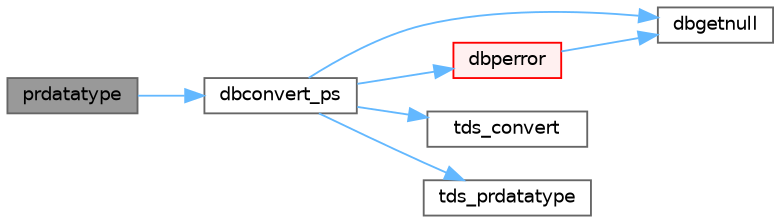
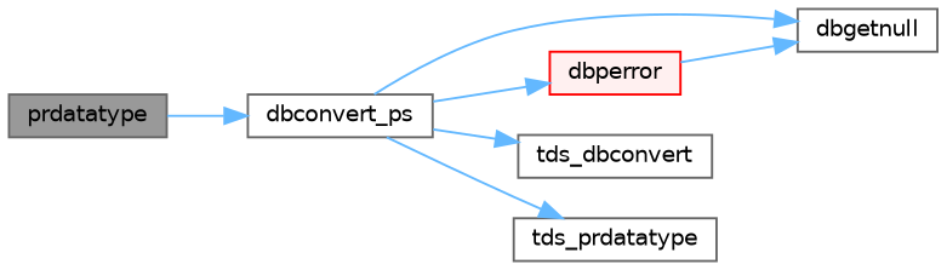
  digraph {
    rankdir=LR
    node [color=grey40 fillcolor=white fontname=Helvetica fontsize=10 shape=box style=filled]
    edge [color=steelblue1 fontname=Helvetica fontsize=10 labelfontname=Helvetica labelfontsize=10 style=solid]
    n1 [color=gray40 fillcolor=grey60 fontcolor=black height=0.2 label=prdatatype width=0.4]
    n2 [height=0.2 label=dbconvert_ps width=0.4]
    n3 [height=0.2 label=dbgetnull width=0.4]
    n4 [color=red fillcolor="#FFF0F0" height=0.2 label=dbperror width=0.4]
-   n5 [height=0.2 label=tds_convert width=0.4]
+   n5 [height=0.2 label=tds_dbconvert width=0.4]
    n6 [height=0.2 label=tds_prdatatype width=0.4]
    n1 -> n2
    n2 -> n3
    n2 -> n4
    n2 -> n5
    n2 -> n6
    n4 -> n3
  }
